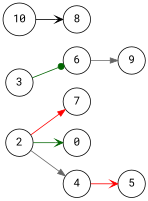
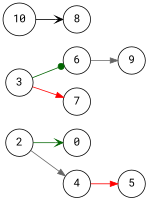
  digraph {
    fontname="Roboto Mono"
    rankdir=LR
    node [fontname="Roboto Mono" shape=circle]
    edge [arrowhead=normal color=darkgreen fontname="Roboto Mono"]
    3
    6
    7
    2
    0
    4
    5
    9
    10
    8
    3 -> 6 [arrowhead=dot]
-   2 -> 7 [color=red]
+   3 -> 7 [color=red]
    6 -> 9 [color=gray40]
    2 -> 0 [arrowhead=vee]
    2 -> 4 [color=gray40]
-   4 -> 5 [arrowhead=vee color=red]
+   4 -> 5 [color=red]
    10 -> 8 [arrowhead=vee color=black]
  }
